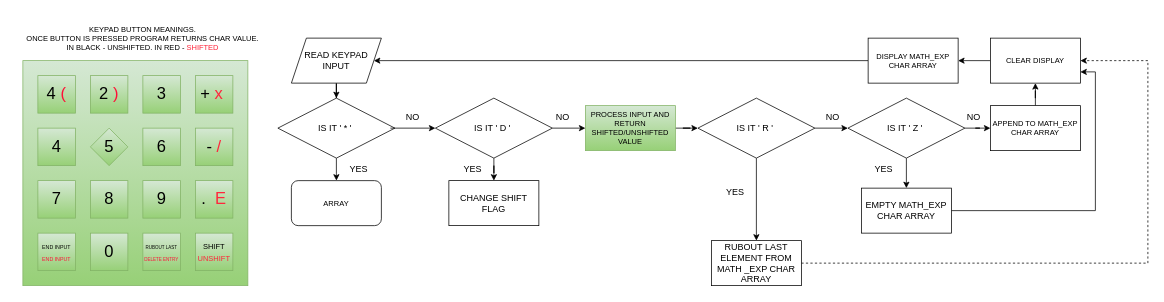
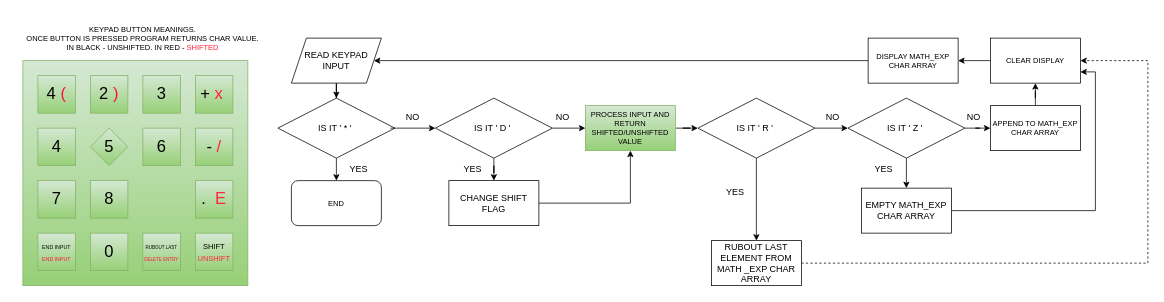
  <mxCell id="0" />
  <mxCell id="1" parent="0" />
  <mxCell id="2" value="" style="rounded=0;whiteSpace=wrap;html=1;fillColor=#d5e8d4;strokeColor=#82b366;gradientColor=#97d077;" parent="1" vertex="1"><mxGeometry x="30" y="80" width="300" height="300" as="geometry" /></mxCell>
  <mxCell id="3" value="&lt;font style=&quot;font-size: 22px&quot;&gt;4 &lt;font color=&quot;#ff0f37&quot;&gt;(&lt;/font&gt;&lt;/font&gt;" style="rounded=0;whiteSpace=wrap;html=1;fillColor=#d5e8d4;strokeColor=#82b366;gradientColor=#97d077;" parent="1" vertex="1"><mxGeometry x="50" y="100" width="50" height="50" as="geometry" /></mxCell>
  <mxCell id="4" value="&lt;span style=&quot;font-size: 22px&quot;&gt;2 &lt;font color=&quot;#ff0f37&quot;&gt;)&lt;/font&gt;&lt;/span&gt;" style="rounded=0;whiteSpace=wrap;html=1;fillColor=#d5e8d4;strokeColor=#82b366;gradientColor=#97d077;" parent="1" vertex="1"><mxGeometry x="120" y="100" width="50" height="50" as="geometry" /></mxCell>
  <mxCell id="5" value="&lt;span style=&quot;font-size: 22px&quot;&gt;3&lt;/span&gt;" style="rounded=0;whiteSpace=wrap;html=1;fillColor=#d5e8d4;strokeColor=#82b366;gradientColor=#97d077;" parent="1" vertex="1"><mxGeometry x="190" y="100" width="50" height="50" as="geometry" /></mxCell>
  <mxCell id="6" value="&lt;font style=&quot;font-size: 22px&quot;&gt;+ &lt;font color=&quot;#ff263c&quot;&gt;x&lt;/font&gt;&amp;nbsp;&lt;/font&gt;" style="rounded=0;whiteSpace=wrap;html=1;fillColor=#d5e8d4;strokeColor=#82b366;gradientColor=#97d077;" parent="1" vertex="1"><mxGeometry x="260" y="100" width="50" height="50" as="geometry" /></mxCell>
  <mxCell id="7" value="4" style="rounded=0;whiteSpace=wrap;html=1;fontSize=22;fillColor=#d5e8d4;strokeColor=#82b366;gradientColor=#97d077;" parent="1" vertex="1"><mxGeometry x="50" y="170" width="50" height="50" as="geometry" /></mxCell>
  <mxCell id="8" value="5" style="rhombus;whiteSpace=wrap;html=1;fontSize=22;fillColor=#d5e8d4;strokeColor=#82b366;gradientColor=#97d077;" parent="1" vertex="1"><mxGeometry x="120" y="170" width="50" height="50" as="geometry" /></mxCell>
  <mxCell id="9" value="&lt;font style=&quot;font-size: 22px&quot;&gt;6&lt;/font&gt;" style="rounded=0;whiteSpace=wrap;html=1;fillColor=#d5e8d4;strokeColor=#82b366;gradientColor=#97d077;" parent="1" vertex="1"><mxGeometry x="190" y="170" width="50" height="50" as="geometry" /></mxCell>
  <mxCell id="10" value="&lt;font style=&quot;font-size: 22px&quot;&gt;- &lt;font color=&quot;#ff263c&quot;&gt;/&lt;/font&gt;&lt;/font&gt;" style="rounded=0;whiteSpace=wrap;html=1;fillColor=#d5e8d4;strokeColor=#82b366;gradientColor=#97d077;" parent="1" vertex="1"><mxGeometry x="260" y="170" width="50" height="50" as="geometry" /></mxCell>
  <mxCell id="11" value="&lt;font style=&quot;font-size: 22px&quot;&gt;7&lt;/font&gt;" style="rounded=0;whiteSpace=wrap;html=1;fillColor=#d5e8d4;strokeColor=#82b366;gradientColor=#97d077;" parent="1" vertex="1"><mxGeometry x="50" y="240" width="50" height="50" as="geometry" /></mxCell>
  <mxCell id="12" value="&lt;font style=&quot;font-size: 22px&quot;&gt;8&lt;/font&gt;" style="rounded=0;whiteSpace=wrap;html=1;fillColor=#d5e8d4;strokeColor=#82b366;gradientColor=#97d077;" parent="1" vertex="1"><mxGeometry x="120" y="240" width="50" height="50" as="geometry" /></mxCell>
- <mxCell id="13" value="&lt;font style=&quot;font-size: 22px&quot;&gt;9&lt;/font&gt;" style="rounded=0;whiteSpace=wrap;html=1;fillColor=#d5e8d4;strokeColor=#82b366;gradientColor=#97d077;" parent="1" vertex="1"><mxGeometry x="190" y="240" width="50" height="50" as="geometry" /></mxCell>
  <mxCell id="14" value="&lt;font style=&quot;font-size: 22px&quot;&gt;.&amp;nbsp; &lt;font color=&quot;#ff263c&quot;&gt;E&lt;/font&gt;&lt;/font&gt;" style="rounded=0;whiteSpace=wrap;html=1;fillColor=#d5e8d4;strokeColor=#82b366;gradientColor=#97d077;" parent="1" vertex="1"><mxGeometry x="260" y="240" width="50" height="50" as="geometry" /></mxCell>
  <mxCell id="15" value="&lt;font style=&quot;font-size: 7px&quot;&gt;END INPUT&lt;br&gt;&lt;font color=&quot;#ff0f37&quot;&gt;END INPUT&lt;/font&gt;&lt;br&gt;&lt;/font&gt;" style="rounded=0;whiteSpace=wrap;html=1;fillColor=#d5e8d4;strokeColor=#82b366;gradientColor=#97d077;" parent="1" vertex="1"><mxGeometry x="50" y="310" width="50" height="50" as="geometry" /></mxCell>
  <mxCell id="16" value="&lt;span style=&quot;font-size: 22px&quot;&gt;0&lt;/span&gt;" style="rounded=0;whiteSpace=wrap;html=1;fillColor=#d5e8d4;strokeColor=#82b366;gradientColor=#97d077;" parent="1" vertex="1"><mxGeometry x="120" y="310" width="50" height="50" as="geometry" /></mxCell>
  <mxCell id="17" value="&lt;font style=&quot;font-size: 6px&quot;&gt;RUBOUT LAST&lt;br&gt;&lt;font color=&quot;#ff0f37&quot;&gt;DELETE ENTRY&lt;/font&gt;&lt;br&gt;&lt;/font&gt;" style="rounded=0;whiteSpace=wrap;html=1;fillColor=#d5e8d4;strokeColor=#82b366;gradientColor=#97d077;" parent="1" vertex="1"><mxGeometry x="190" y="310" width="50" height="50" as="geometry" /></mxCell>
  <mxCell id="18" value="&lt;font style=&quot;font-size: 10px&quot;&gt;SHIFT&lt;br&gt;&lt;font color=&quot;#ff263c&quot;&gt;UNSHIFT&lt;/font&gt;&lt;/font&gt;" style="rounded=0;whiteSpace=wrap;html=1;fillColor=#d5e8d4;strokeColor=#82b366;gradientColor=#97d077;" parent="1" vertex="1"><mxGeometry x="260" y="310" width="50" height="50" as="geometry" /></mxCell>
  <mxCell id="19" value="&lt;font color=&quot;#000000&quot;&gt;KEYPAD BUTTON MEANINGS.&lt;br&gt;ONCE BUTTON IS PRESSED PROGRAM RETURNS CHAR VALUE.&lt;br&gt;IN BLACK - UNSHIFTED. IN RED - &lt;/font&gt;SHIFTED" style="text;html=1;strokeColor=none;fillColor=none;align=center;verticalAlign=middle;whiteSpace=wrap;rounded=0;fontSize=10;fontColor=#FF263C;" parent="1" vertex="1"><mxGeometry x="20" y="20" width="340" height="60" as="geometry" /></mxCell>
  <mxCell id="20" value="" style="edgeStyle=orthogonalEdgeStyle;rounded=0;orthogonalLoop=1;jettySize=auto;html=1;" edge="1" parent="1" source="21" target="23"><mxGeometry relative="1" as="geometry" /></mxCell>
  <mxCell id="21" value="READ KEYPAD INPUT" style="shape=parallelogram;perimeter=parallelogramPerimeter;whiteSpace=wrap;html=1;fixedSize=1;rounded=0;" vertex="1" parent="1"><mxGeometry x="388" y="50" width="120" height="60" as="geometry" /></mxCell>
  <mxCell id="22" value="" style="edgeStyle=orthogonalEdgeStyle;rounded=0;orthogonalLoop=1;jettySize=auto;html=1;" edge="1" parent="1" source="23"><mxGeometry relative="1" as="geometry"><mxPoint x="448.059" y="240" as="targetPoint" /></mxGeometry></mxCell>
  <mxCell id="23" value="IS IT ' * '&amp;nbsp;" style="rhombus;whiteSpace=wrap;html=1;" vertex="1" parent="1"><mxGeometry x="370" y="130" width="156" height="80" as="geometry" /></mxCell>
  <mxCell id="24" value="NO" style="text;html=1;strokeColor=none;fillColor=none;align=center;verticalAlign=middle;whiteSpace=wrap;rounded=0;" vertex="1" parent="1"><mxGeometry x="520" y="140" width="60" height="30" as="geometry" /></mxCell>
  <mxCell id="25" value="YES" style="text;html=1;strokeColor=none;fillColor=none;align=center;verticalAlign=middle;whiteSpace=wrap;rounded=0;" vertex="1" parent="1"><mxGeometry x="448" y="210" width="60" height="30" as="geometry" /></mxCell>
  <mxCell id="26" value="" style="edgeStyle=orthogonalEdgeStyle;rounded=0;orthogonalLoop=1;jettySize=auto;html=1;fontSize=14;fontColor=#FF263C;" edge="1" parent="1" source="28" target="31"><mxGeometry relative="1" as="geometry" /></mxCell>
  <mxCell id="27" value="" style="edgeStyle=orthogonalEdgeStyle;rounded=0;orthogonalLoop=1;jettySize=auto;html=1;fontSize=14;fontColor=#FF263C;" edge="1" parent="1" source="28" target="33"><mxGeometry relative="1" as="geometry" /></mxCell>
  <mxCell id="28" value="IS IT ' D '&amp;nbsp;" style="rhombus;whiteSpace=wrap;html=1;" vertex="1" parent="1"><mxGeometry x="580" y="130" width="156" height="80" as="geometry" /></mxCell>
  <mxCell id="29" value="" style="endArrow=classic;html=1;rounded=0;fontSize=14;fontColor=#FF263C;exitX=0;exitY=1;exitDx=0;exitDy=0;entryX=0;entryY=0.5;entryDx=0;entryDy=0;" edge="1" parent="1" source="24" target="28"><mxGeometry width="50" height="50" relative="1" as="geometry"><mxPoint x="550" y="280" as="sourcePoint" /><mxPoint x="600" y="230" as="targetPoint" /></mxGeometry></mxCell>
+ <mxCell id="30" style="edgeStyle=orthogonalEdgeStyle;rounded=0;orthogonalLoop=1;jettySize=auto;html=1;entryX=0.5;entryY=1;entryDx=0;entryDy=0;fontSize=14;fontColor=#FF263C;" edge="1" parent="1" source="31" target="33"><mxGeometry relative="1" as="geometry" /></mxCell>
  <mxCell id="31" value="CHANGE SHIFT FLAG" style="whiteSpace=wrap;html=1;" vertex="1" parent="1"><mxGeometry x="598" y="240" width="120" height="60" as="geometry" /></mxCell>
  <mxCell id="32" value="" style="edgeStyle=orthogonalEdgeStyle;rounded=0;orthogonalLoop=1;jettySize=auto;html=1;fontSize=10;fontColor=#000000;" edge="1" parent="1" source="33" target="38"><mxGeometry relative="1" as="geometry" /></mxCell>
  <mxCell id="33" value="PROCESS INPUT AND RETURN SHIFTED/UNSHIFTED VALUE" style="rounded=0;whiteSpace=wrap;html=1;fontSize=10;fillColor=#d5e8d4;strokeColor=#82b366;gradientColor=#97d077;" vertex="1" parent="1"><mxGeometry x="780" y="140" width="120" height="60" as="geometry" /></mxCell>
  <mxCell id="34" value="YES" style="text;html=1;strokeColor=none;fillColor=none;align=center;verticalAlign=middle;whiteSpace=wrap;rounded=0;" vertex="1" parent="1"><mxGeometry x="600" y="210" width="60" height="30" as="geometry" /></mxCell>
  <mxCell id="35" value="NO" style="text;html=1;strokeColor=none;fillColor=none;align=center;verticalAlign=middle;whiteSpace=wrap;rounded=0;" vertex="1" parent="1"><mxGeometry x="720" y="140" width="60" height="30" as="geometry" /></mxCell>
  <mxCell id="36" value="" style="edgeStyle=orthogonalEdgeStyle;rounded=0;orthogonalLoop=1;jettySize=auto;html=1;fontSize=10;fontColor=#000000;" edge="1" parent="1" source="38" target="41"><mxGeometry relative="1" as="geometry" /></mxCell>
  <mxCell id="37" value="" style="edgeStyle=orthogonalEdgeStyle;rounded=0;orthogonalLoop=1;jettySize=auto;html=1;fontSize=10;fontColor=#000000;" edge="1" parent="1" source="38" target="49"><mxGeometry relative="1" as="geometry" /></mxCell>
  <mxCell id="38" value="IS IT ' R '&amp;nbsp;" style="rhombus;whiteSpace=wrap;html=1;" vertex="1" parent="1"><mxGeometry x="930" y="130" width="156" height="80" as="geometry" /></mxCell>
  <mxCell id="39" value="" style="edgeStyle=orthogonalEdgeStyle;rounded=0;orthogonalLoop=1;jettySize=auto;html=1;fontSize=10;fontColor=#000000;" edge="1" parent="1" source="41" target="43"><mxGeometry relative="1" as="geometry" /></mxCell>
  <mxCell id="40" value="" style="edgeStyle=orthogonalEdgeStyle;rounded=0;orthogonalLoop=1;jettySize=auto;html=1;fontSize=10;fontColor=#000000;" edge="1" parent="1" source="41" target="51"><mxGeometry relative="1" as="geometry" /></mxCell>
  <mxCell id="41" value="IS IT ' Z '&amp;nbsp;" style="rhombus;whiteSpace=wrap;html=1;" vertex="1" parent="1"><mxGeometry x="1130" y="130" width="156" height="80" as="geometry" /></mxCell>
  <mxCell id="42" value="" style="edgeStyle=orthogonalEdgeStyle;rounded=0;orthogonalLoop=1;jettySize=auto;html=1;fontSize=10;fontColor=#000000;" edge="1" parent="1" source="43" target="45"><mxGeometry relative="1" as="geometry" /></mxCell>
  <mxCell id="43" value="APPEND TO MATH_EXP CHAR ARRAY" style="rounded=0;whiteSpace=wrap;html=1;fontSize=10;fontColor=#000000;" vertex="1" parent="1"><mxGeometry x="1320" y="140" width="120" height="60" as="geometry" /></mxCell>
  <mxCell id="44" value="" style="edgeStyle=orthogonalEdgeStyle;rounded=0;orthogonalLoop=1;jettySize=auto;html=1;fontSize=10;fontColor=#000000;" edge="1" parent="1" source="45" target="47"><mxGeometry relative="1" as="geometry" /></mxCell>
  <mxCell id="45" value="CLEAR DISPLAY" style="rounded=0;whiteSpace=wrap;html=1;fontSize=10;fontColor=#000000;" vertex="1" parent="1"><mxGeometry x="1320" y="50" width="120" height="60" as="geometry" /></mxCell>
  <mxCell id="46" style="edgeStyle=orthogonalEdgeStyle;rounded=0;orthogonalLoop=1;jettySize=auto;html=1;entryX=1;entryY=0.5;entryDx=0;entryDy=0;fontSize=10;fontColor=#000000;" edge="1" parent="1" source="47" target="21"><mxGeometry relative="1" as="geometry" /></mxCell>
  <mxCell id="47" value="DISPLAY MATH_EXP CHAR ARRAY" style="rounded=0;whiteSpace=wrap;html=1;fontSize=10;fontColor=#000000;" vertex="1" parent="1"><mxGeometry x="1157" y="50" width="120" height="60" as="geometry" /></mxCell>
  <mxCell id="48" style="edgeStyle=orthogonalEdgeStyle;rounded=0;orthogonalLoop=1;jettySize=auto;html=1;entryX=1;entryY=0.5;entryDx=0;entryDy=0;fontSize=10;fontColor=#000000;dashed=1;" edge="1" parent="1" source="49" target="45"><mxGeometry relative="1" as="geometry"><Array as="points"><mxPoint x="1530" y="350" /><mxPoint x="1530" y="80" /></Array></mxGeometry></mxCell>
  <mxCell id="49" value="RUBOUT LAST ELEMENT FROM MATH _EXP CHAR ARRAY" style="whiteSpace=wrap;html=1;" vertex="1" parent="1"><mxGeometry x="948" y="320" width="120" height="60" as="geometry" /></mxCell>
  <mxCell id="50" style="edgeStyle=orthogonalEdgeStyle;rounded=0;orthogonalLoop=1;jettySize=auto;html=1;entryX=1;entryY=0.75;entryDx=0;entryDy=0;fontSize=10;fontColor=#000000;" edge="1" parent="1" source="51" target="45"><mxGeometry relative="1" as="geometry" /></mxCell>
  <mxCell id="51" value="EMPTY MATH_EXP CHAR ARRAY" style="whiteSpace=wrap;html=1;" vertex="1" parent="1"><mxGeometry x="1148" y="250" width="120" height="60" as="geometry" /></mxCell>
  <mxCell id="52" value="NO" style="text;html=1;strokeColor=none;fillColor=none;align=center;verticalAlign=middle;whiteSpace=wrap;rounded=0;" vertex="1" parent="1"><mxGeometry x="1080" y="140" width="60" height="30" as="geometry" /></mxCell>
  <mxCell id="53" value="NO" style="text;html=1;strokeColor=none;fillColor=none;align=center;verticalAlign=middle;whiteSpace=wrap;rounded=0;" vertex="1" parent="1"><mxGeometry x="1268" y="140" width="60" height="30" as="geometry" /></mxCell>
  <mxCell id="54" value="YES" style="text;html=1;strokeColor=none;fillColor=none;align=center;verticalAlign=middle;whiteSpace=wrap;rounded=0;" vertex="1" parent="1"><mxGeometry x="950" y="240" width="60" height="30" as="geometry" /></mxCell>
  <mxCell id="55" value="YES" style="text;html=1;strokeColor=none;fillColor=none;align=center;verticalAlign=middle;whiteSpace=wrap;rounded=0;" vertex="1" parent="1"><mxGeometry x="1148" y="210" width="60" height="30" as="geometry" /></mxCell>
- <mxCell id="56" value="ARRAY" style="rounded=1;whiteSpace=wrap;html=1;fontSize=10;fontColor=#000000;" vertex="1" parent="1"><mxGeometry x="388" y="240" width="120" height="60" as="geometry" /></mxCell>
+ <mxCell id="56" value="END" style="rounded=1;whiteSpace=wrap;html=1;fontSize=10;fontColor=#000000;" vertex="1" parent="1"><mxGeometry x="388" y="240" width="120" height="60" as="geometry" /></mxCell>
